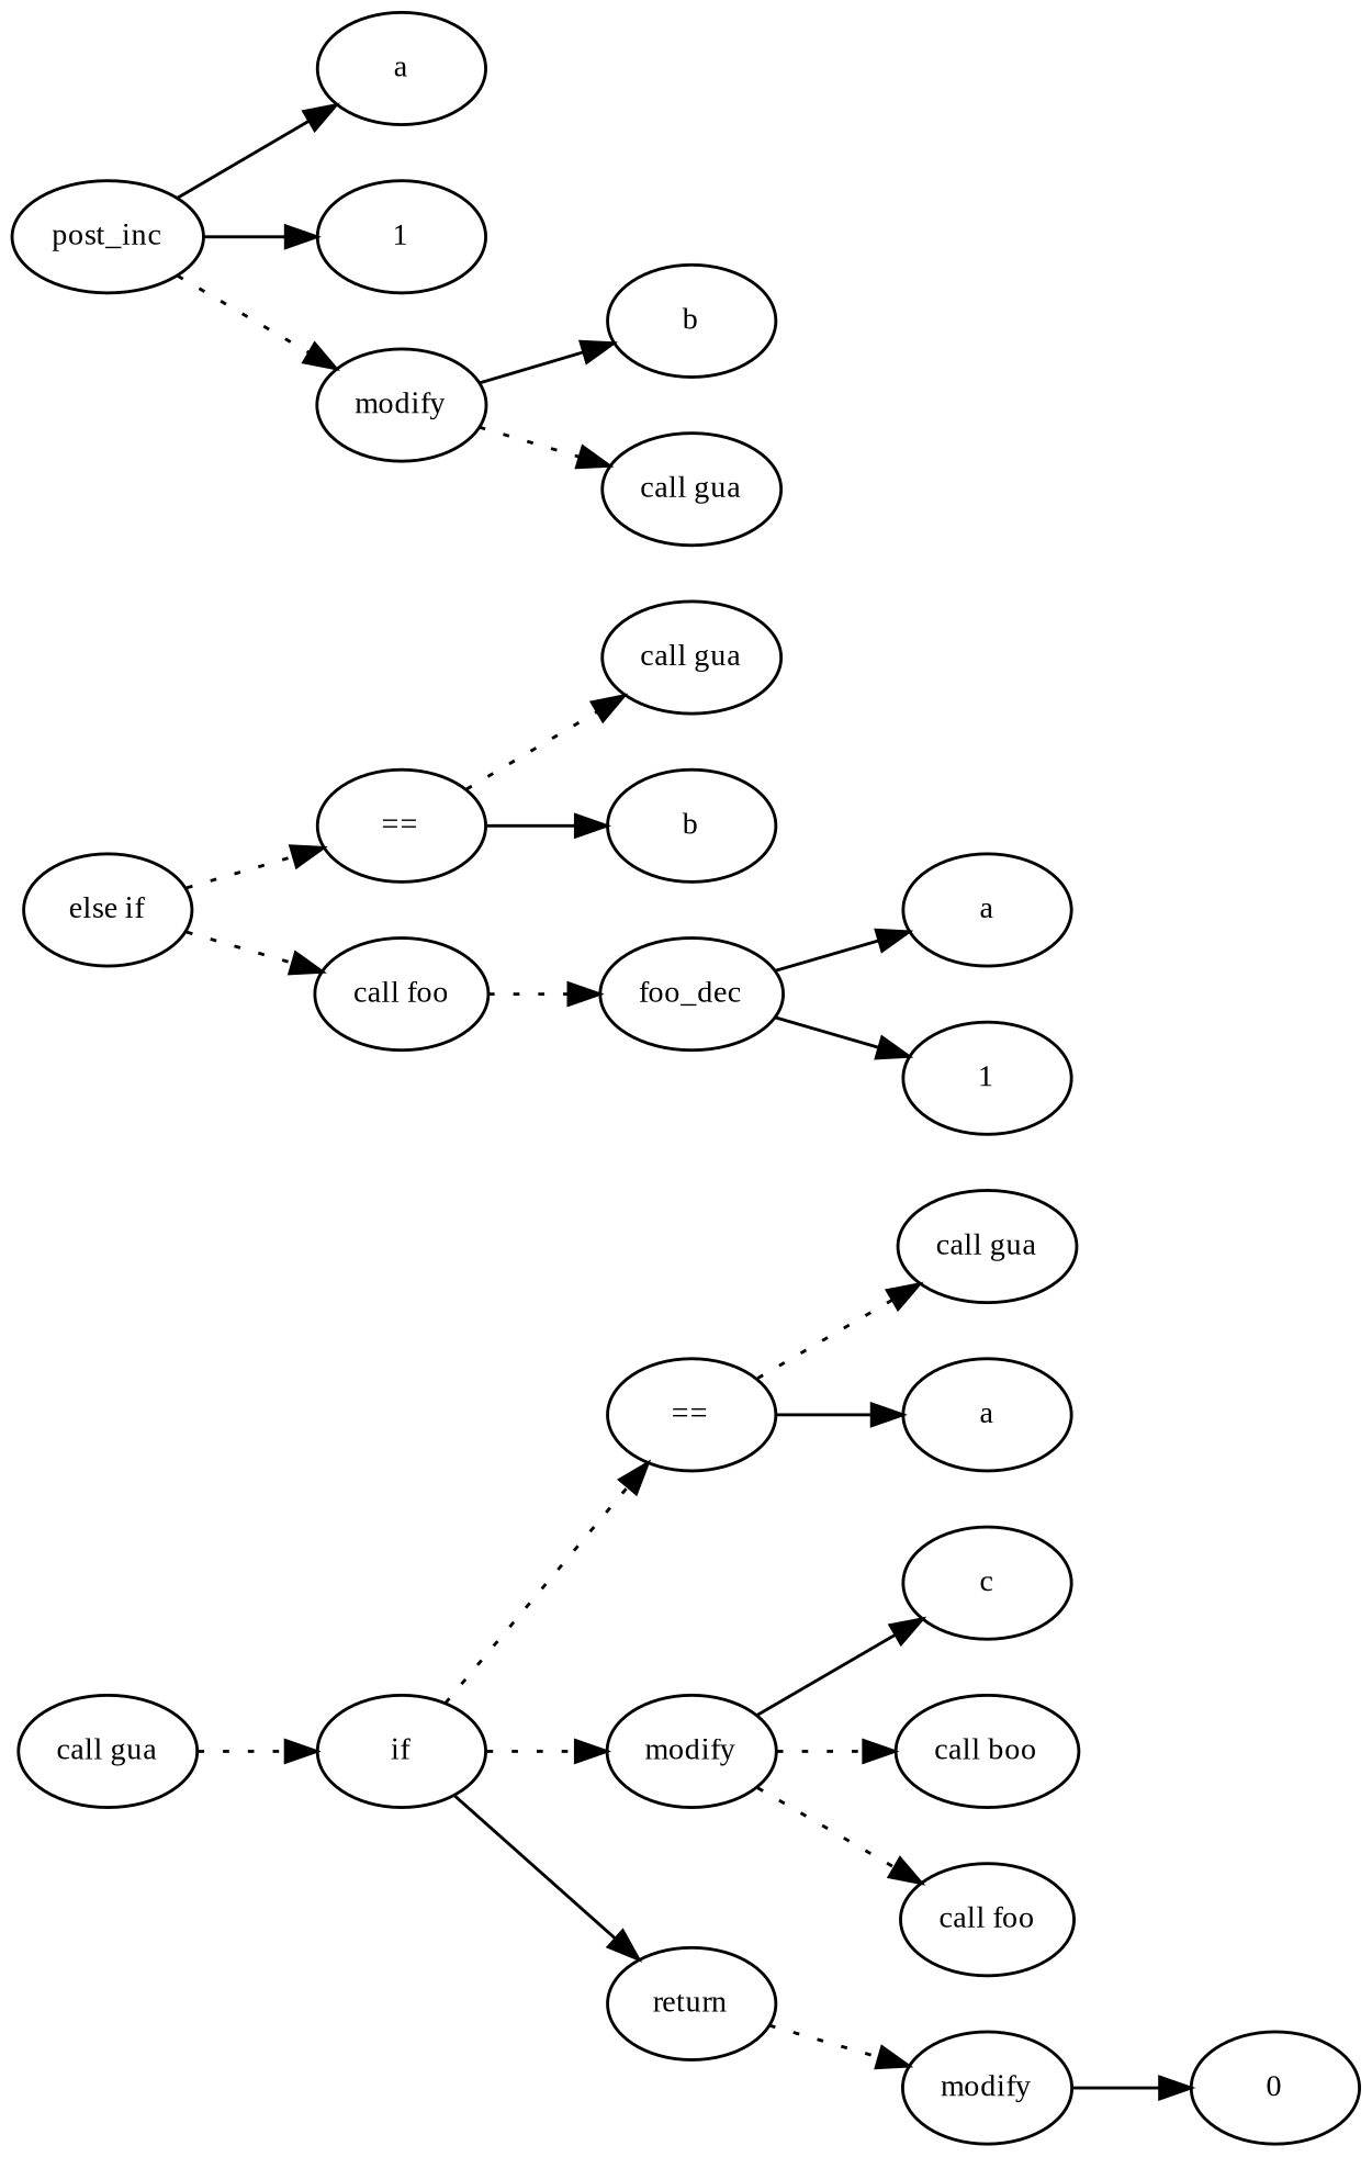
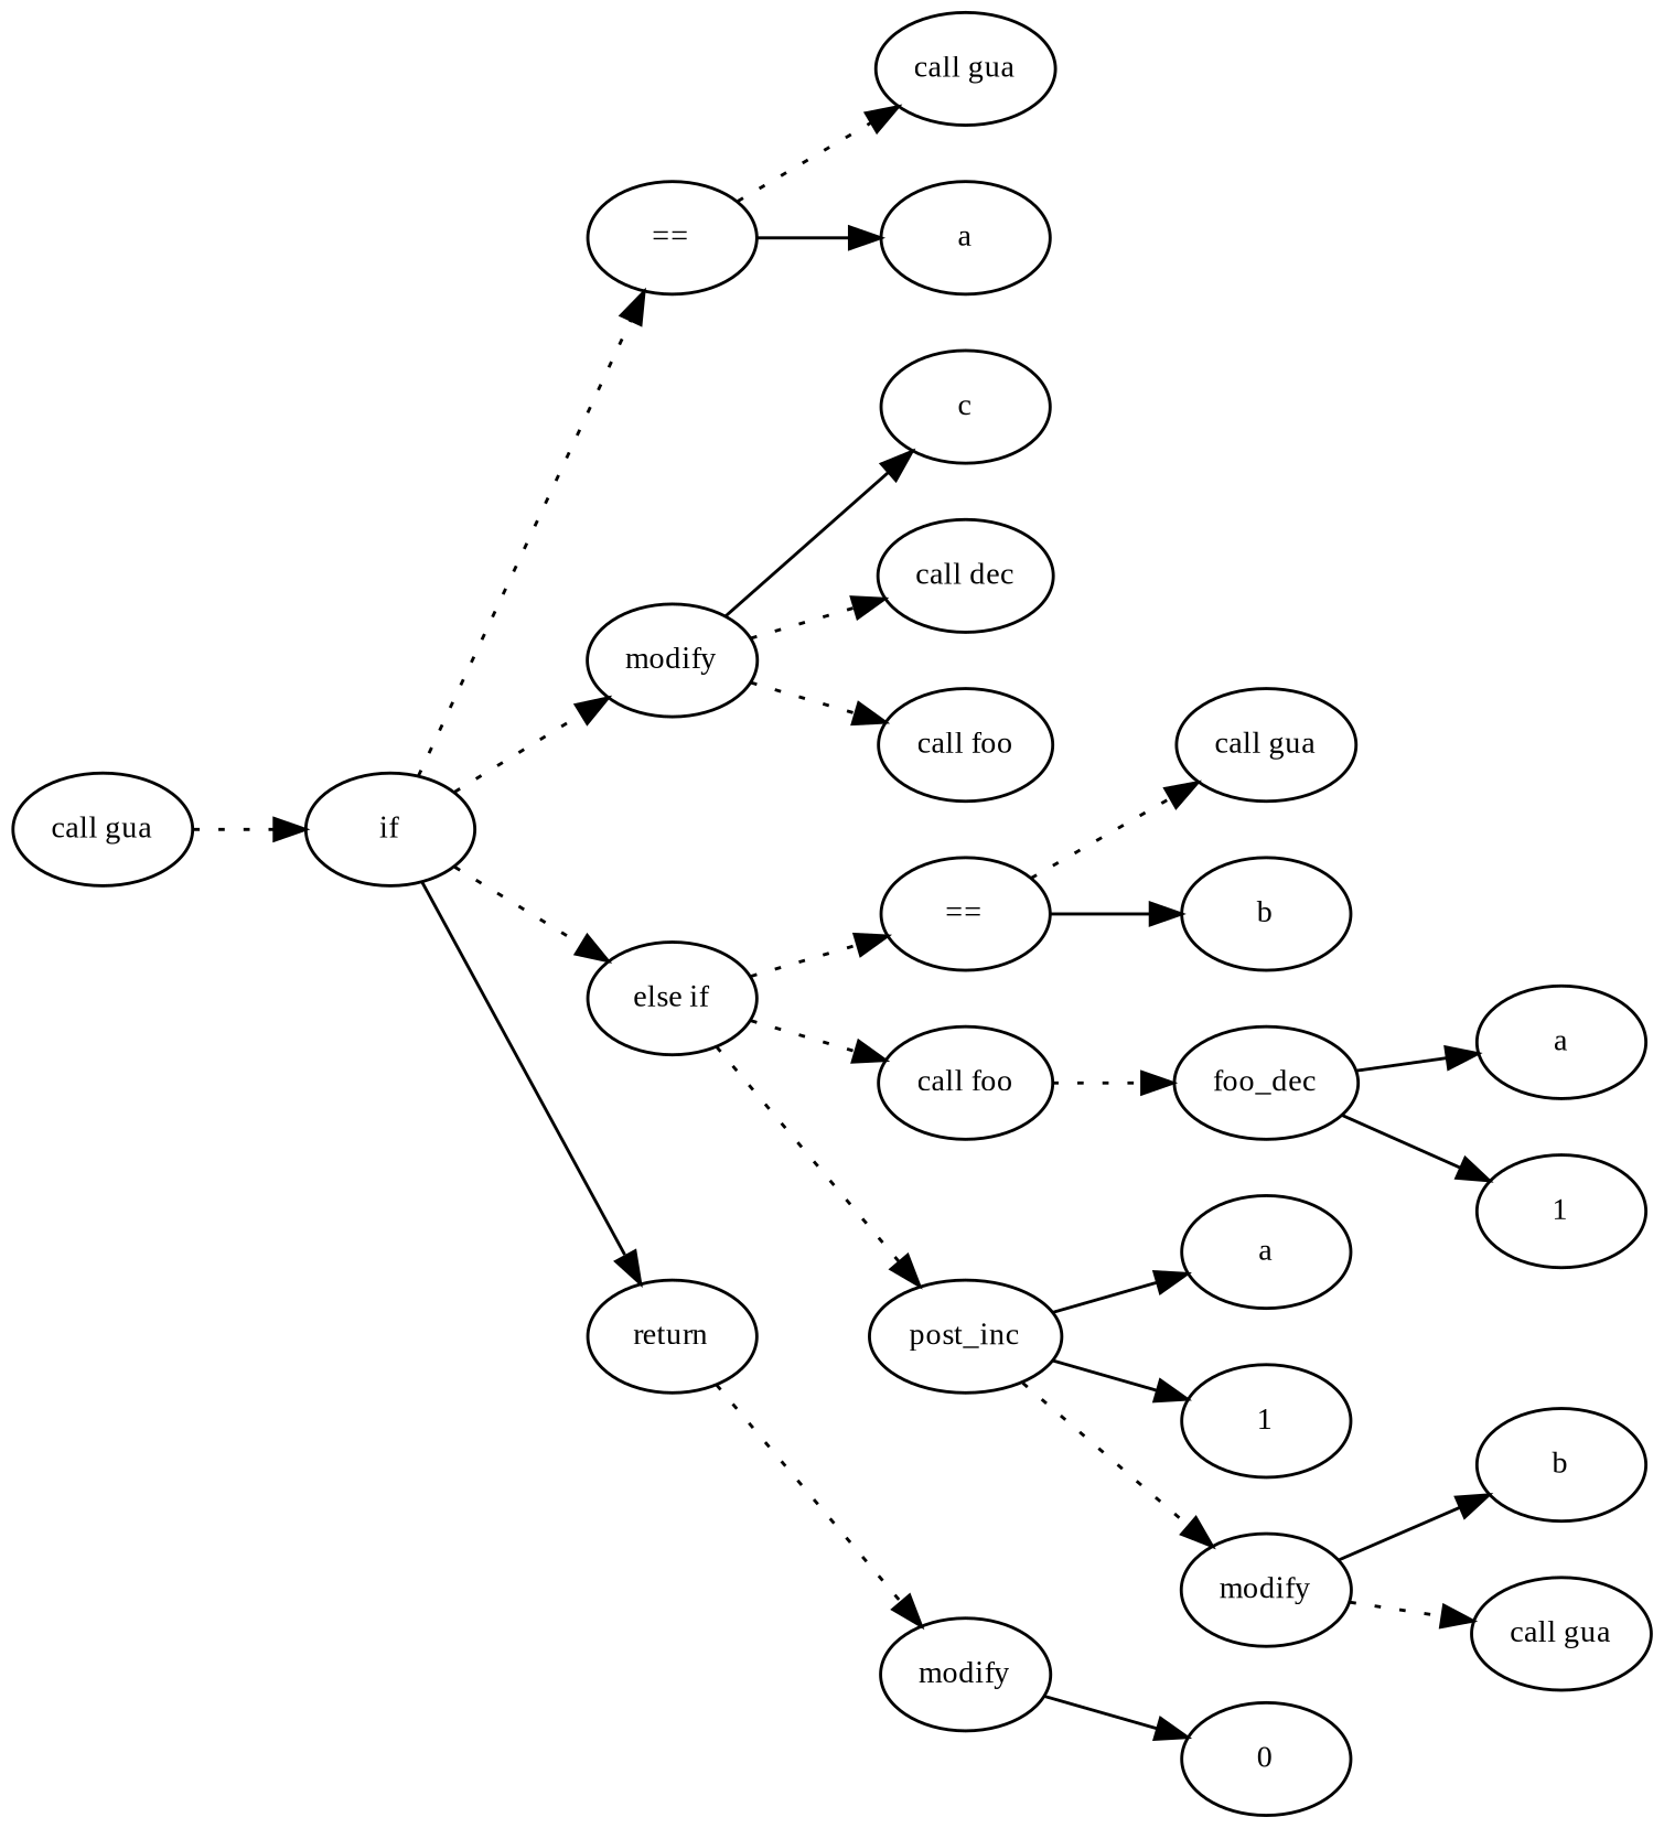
  digraph {
    fontname="Liberation Serif"
    fontsize=10
    rankdir=LR
    node [fontname="Liberation Serif" fontsize=10 shape=ellipse]
    edge [fontname="Liberation Serif" fontsize=10 style=dotted]
    n1 [label="call gua"]
    n2 [label=if]
    n3 [label="=="]
    n4 [label=modify]
    n5 [label="else if"]
    n6 [label=return]
    n7 [label="call gua"]
    n8 [label=a]
    n9 [label=c]
-   n10 [label="call boo"]
+   n10 [label="call dec"]
    n11 [label="call foo"]
    n12 [label="=="]
    n13 [label="call foo"]
    n14 [label=post_inc]
    n15 [label=modify]
    n16 [label="call gua"]
    n17 [label=b]
    n18 [label=foo_dec]
    n19 [label=a]
    n20 [label=1]
    n21 [label=modify]
    n22 [label=a]
    n23 [label=1]
    n24 [label=b]
    n25 [label="call gua"]
    n26 [label=0]
    n1 -> n2
    n2 -> n3
    n2 -> n4
+   n2 -> n5
    n2 -> n6 [style=solid]
    n3 -> n7
    n3 -> n8 [style=""]
    n4 -> n9 [style=""]
    n4 -> n10
    n4 -> n11
    n5 -> n12
    n5 -> n13
+   n5 -> n14
    n6 -> n15
    n12 -> n16
    n12 -> n17 [style=""]
    n13 -> n18
    n14 -> n19 [style=""]
    n14 -> n20 [style=""]
    n14 -> n21
    n15 -> n26 [style=""]
    n18 -> n22 [style=""]
    n18 -> n23 [style=""]
    n21 -> n24 [style=""]
    n21 -> n25
  }
